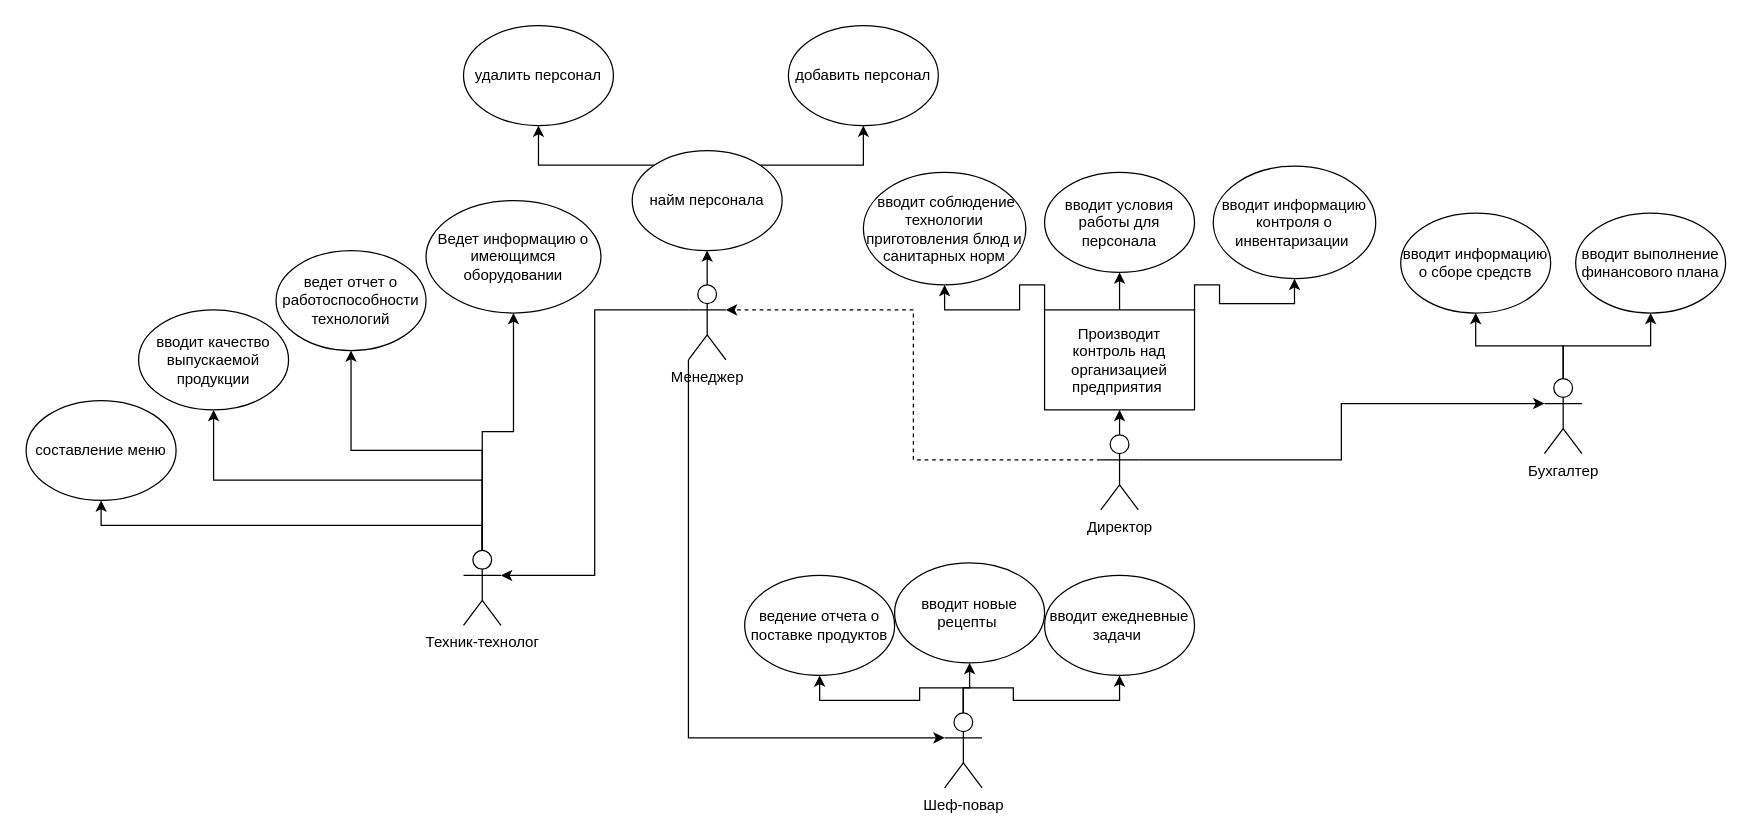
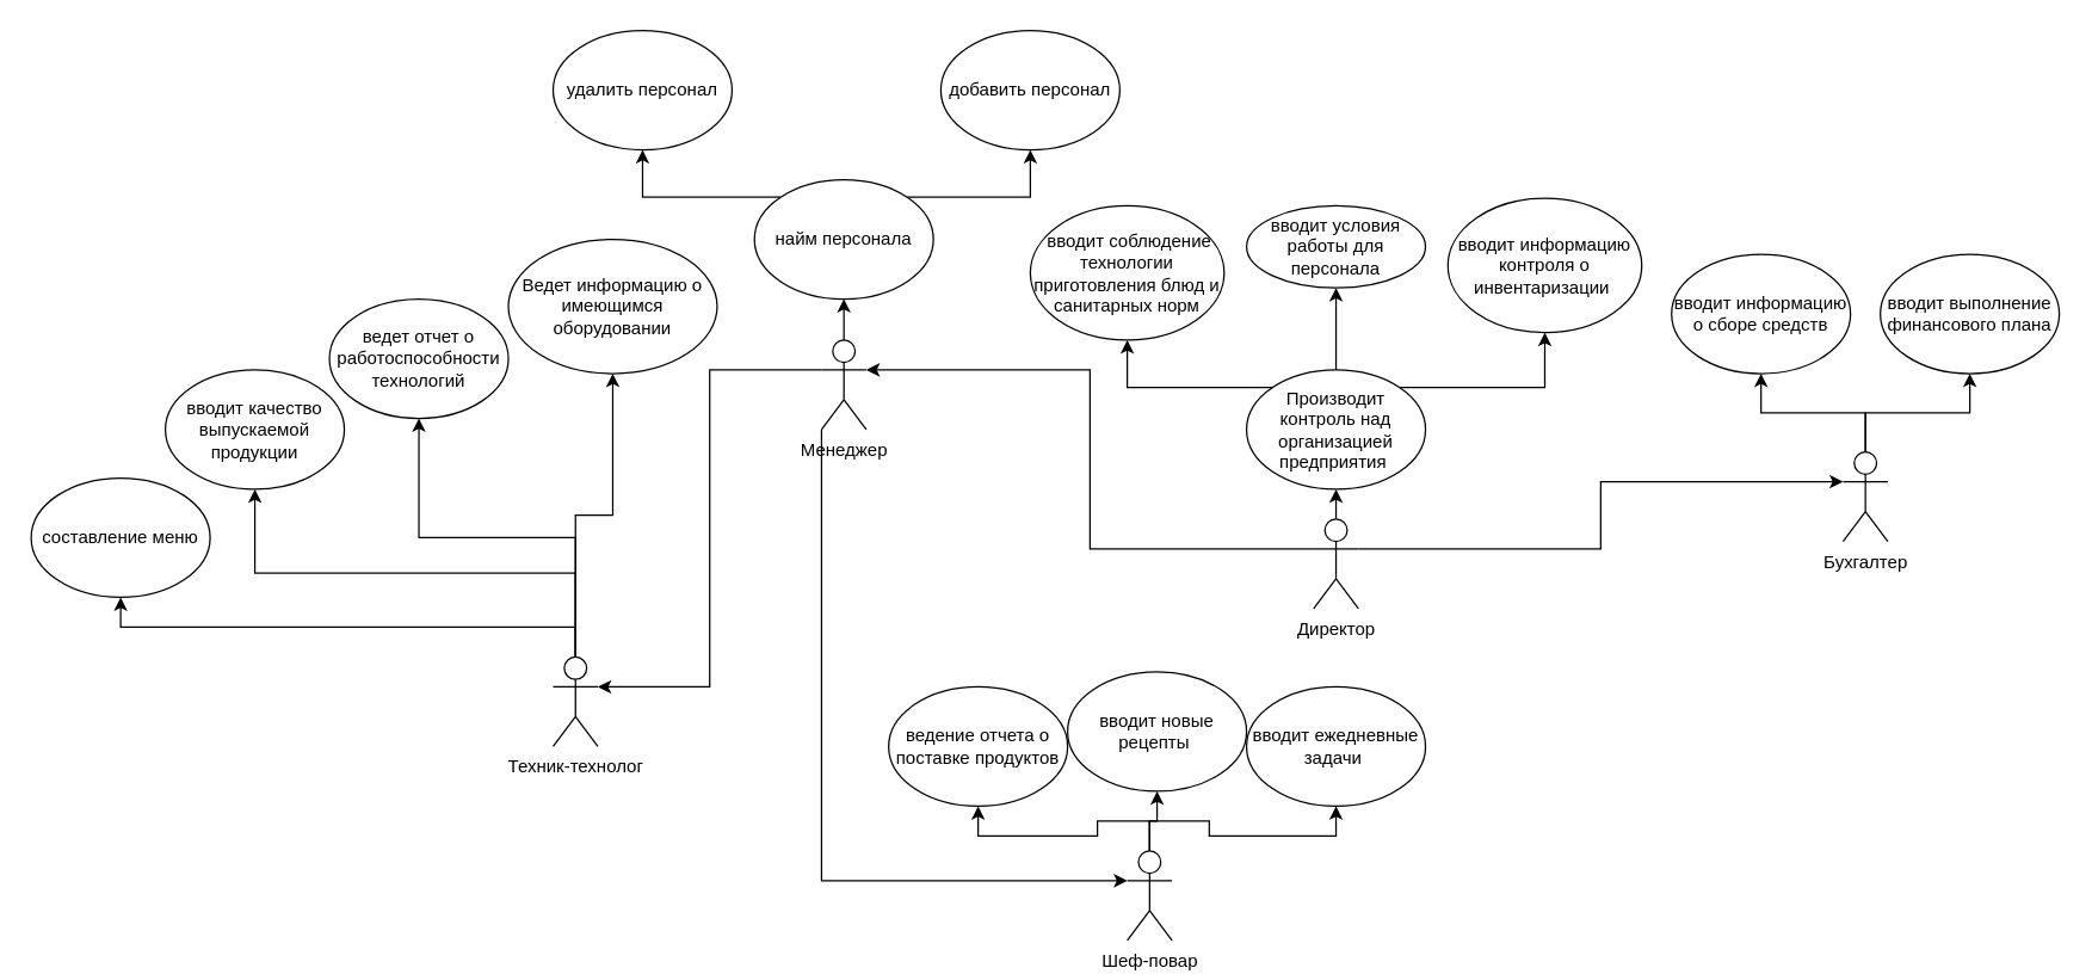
  <mxCell id="0" />
  <mxCell id="1" parent="0" />
  <mxCell id="2" style="edgeStyle=orthogonalEdgeStyle;rounded=0;orthogonalLoop=1;jettySize=auto;html=1;exitX=0.5;exitY=0;exitDx=0;exitDy=0;exitPerimeter=0;entryX=0.5;entryY=1;entryDx=0;entryDy=0;" parent="1" source="5" target="8" edge="1"><mxGeometry relative="1" as="geometry"><mxPoint x="565" y="190" as="targetPoint" /></mxGeometry></mxCell>
  <mxCell id="3" style="edgeStyle=orthogonalEdgeStyle;rounded=0;orthogonalLoop=1;jettySize=auto;html=1;exitX=0;exitY=0.333;exitDx=0;exitDy=0;exitPerimeter=0;entryX=1;entryY=0.333;entryDx=0;entryDy=0;entryPerimeter=0;" parent="1" source="5" target="31" edge="1"><mxGeometry relative="1" as="geometry" /></mxCell>
  <mxCell id="4" style="edgeStyle=orthogonalEdgeStyle;rounded=0;orthogonalLoop=1;jettySize=auto;html=1;exitX=0;exitY=1;exitDx=0;exitDy=0;exitPerimeter=0;entryX=0;entryY=0.333;entryDx=0;entryDy=0;entryPerimeter=0;" parent="1" source="5" target="38" edge="1"><mxGeometry relative="1" as="geometry" /></mxCell>
  <mxCell id="5" value="Менеджер" style="shape=umlActor;verticalLabelPosition=bottom;verticalAlign=top;html=1;outlineConnect=0;" parent="1" vertex="1"><mxGeometry x="550" y="227.5" width="30" height="60" as="geometry" /></mxCell>
  <mxCell id="6" style="edgeStyle=orthogonalEdgeStyle;rounded=0;orthogonalLoop=1;jettySize=auto;html=1;exitX=1;exitY=0;exitDx=0;exitDy=0;entryX=0.5;entryY=1;entryDx=0;entryDy=0;" parent="1" source="8" target="9" edge="1"><mxGeometry relative="1" as="geometry" /></mxCell>
  <mxCell id="7" style="edgeStyle=orthogonalEdgeStyle;rounded=0;orthogonalLoop=1;jettySize=auto;html=1;exitX=0;exitY=0;exitDx=0;exitDy=0;entryX=0.5;entryY=1;entryDx=0;entryDy=0;" parent="1" source="8" target="10" edge="1"><mxGeometry relative="1" as="geometry"><mxPoint x="410" y="80" as="targetPoint" /></mxGeometry></mxCell>
  <mxCell id="8" value="найм персонала" style="ellipse;whiteSpace=wrap;html=1;" parent="1" vertex="1"><mxGeometry x="505" y="120" width="120" height="80" as="geometry" /></mxCell>
  <mxCell id="9" value="добавить персонал" style="ellipse;whiteSpace=wrap;html=1;" parent="1" vertex="1"><mxGeometry x="630" y="20" width="120" height="80" as="geometry" /></mxCell>
  <mxCell id="10" value="удалить персонал" style="ellipse;whiteSpace=wrap;html=1;" parent="1" vertex="1"><mxGeometry x="370" y="20" width="120" height="80" as="geometry" /></mxCell>
  <mxCell id="11" style="edgeStyle=orthogonalEdgeStyle;rounded=0;orthogonalLoop=1;jettySize=auto;html=1;exitX=0.5;exitY=0;exitDx=0;exitDy=0;exitPerimeter=0;entryX=0.5;entryY=1;entryDx=0;entryDy=0;" parent="1" source="14" target="18" edge="1"><mxGeometry relative="1" as="geometry" /></mxCell>
- <mxCell id="12" style="edgeStyle=orthogonalEdgeStyle;rounded=0;orthogonalLoop=1;jettySize=auto;html=1;exitX=0;exitY=0.333;exitDx=0;exitDy=0;exitPerimeter=0;entryX=1;entryY=0.333;entryDx=0;entryDy=0;entryPerimeter=0;dashed=1;" parent="1" source="14" target="5" edge="1"><mxGeometry relative="1" as="geometry" /></mxCell>
+ <mxCell id="12" style="edgeStyle=orthogonalEdgeStyle;rounded=0;orthogonalLoop=1;jettySize=auto;html=1;exitX=0;exitY=0.333;exitDx=0;exitDy=0;exitPerimeter=0;entryX=1;entryY=0.333;entryDx=0;entryDy=0;entryPerimeter=0;" parent="1" source="14" target="5" edge="1"><mxGeometry relative="1" as="geometry" /></mxCell>
  <mxCell id="13" style="edgeStyle=orthogonalEdgeStyle;rounded=0;orthogonalLoop=1;jettySize=auto;html=1;exitX=1;exitY=0.333;exitDx=0;exitDy=0;exitPerimeter=0;entryX=0;entryY=0.333;entryDx=0;entryDy=0;entryPerimeter=0;" parent="1" source="14" target="24" edge="1"><mxGeometry relative="1" as="geometry" /></mxCell>
  <mxCell id="14" value="Директор" style="shape=umlActor;verticalLabelPosition=bottom;verticalAlign=top;html=1;outlineConnect=0;" parent="1" vertex="1"><mxGeometry x="880" y="347.5" width="30" height="60" as="geometry" /></mxCell>
  <mxCell id="15" style="edgeStyle=orthogonalEdgeStyle;rounded=0;orthogonalLoop=1;jettySize=auto;html=1;exitX=0;exitY=0;exitDx=0;exitDy=0;entryX=0.5;entryY=1;entryDx=0;entryDy=0;" parent="1" source="18" target="19" edge="1"><mxGeometry relative="1" as="geometry" /></mxCell>
  <mxCell id="16" style="edgeStyle=orthogonalEdgeStyle;rounded=0;orthogonalLoop=1;jettySize=auto;html=1;exitX=0.5;exitY=0;exitDx=0;exitDy=0;entryX=0.5;entryY=1;entryDx=0;entryDy=0;" parent="1" source="18" target="20" edge="1"><mxGeometry relative="1" as="geometry"><mxPoint x="895" y="187.5" as="targetPoint" /></mxGeometry></mxCell>
  <mxCell id="17" style="edgeStyle=orthogonalEdgeStyle;rounded=0;orthogonalLoop=1;jettySize=auto;html=1;exitX=1;exitY=0;exitDx=0;exitDy=0;entryX=0.5;entryY=1;entryDx=0;entryDy=0;" parent="1" source="18" target="21" edge="1"><mxGeometry relative="1" as="geometry" /></mxCell>
- <mxCell id="18" value="Производит контроль над организацией предприятия&amp;nbsp;" style="whiteSpace=wrap;html=1;rounded=0;" parent="1" vertex="1"><mxGeometry x="835" y="247.5" width="120" height="80" as="geometry" /></mxCell>
+ <mxCell id="18" value="Производит контроль над организацией предприятия&amp;nbsp;" style="ellipse;whiteSpace=wrap;html=1;" parent="1" vertex="1"><mxGeometry x="835" y="247.5" width="120" height="80" as="geometry" /></mxCell>
  <mxCell id="19" value="&amp;nbsp;вводит соблюдение технологии приготовления блюд и санитарных норм" style="ellipse;whiteSpace=wrap;html=1;" parent="1" vertex="1"><mxGeometry x="690" y="137.5" width="130" height="90" as="geometry" /></mxCell>
- <mxCell id="20" value="вводит условия работы для персонала" style="ellipse;whiteSpace=wrap;html=1;" parent="1" vertex="1"><mxGeometry x="835" y="137.5" width="120" height="80" as="geometry" /></mxCell>
+ <mxCell id="20" value="вводит условия работы для персонала" style="ellipse;whiteSpace=wrap;html=1;" parent="1" vertex="1"><mxGeometry x="835" y="137.5" width="120" height="55" as="geometry" /></mxCell>
  <mxCell id="21" value="вводит информацию контроля о инвентаризации&amp;nbsp;" style="ellipse;whiteSpace=wrap;html=1;" parent="1" vertex="1"><mxGeometry x="970" y="132.5" width="130" height="90" as="geometry" /></mxCell>
  <mxCell id="22" style="edgeStyle=orthogonalEdgeStyle;rounded=0;orthogonalLoop=1;jettySize=auto;html=1;exitX=0.5;exitY=0;exitDx=0;exitDy=0;exitPerimeter=0;entryX=0.5;entryY=1;entryDx=0;entryDy=0;" parent="1" source="24" target="25" edge="1"><mxGeometry relative="1" as="geometry" /></mxCell>
  <mxCell id="23" style="edgeStyle=orthogonalEdgeStyle;rounded=0;orthogonalLoop=1;jettySize=auto;html=1;exitX=0.5;exitY=0;exitDx=0;exitDy=0;exitPerimeter=0;entryX=0.5;entryY=1;entryDx=0;entryDy=0;" parent="1" source="24" target="26" edge="1"><mxGeometry relative="1" as="geometry" /></mxCell>
  <mxCell id="24" value="Бухгалтер" style="shape=umlActor;verticalLabelPosition=bottom;verticalAlign=top;html=1;outlineConnect=0;" parent="1" vertex="1"><mxGeometry x="1235" y="302.5" width="30" height="60" as="geometry" /></mxCell>
  <mxCell id="25" value="вводит информацию о сборе средств" style="ellipse;whiteSpace=wrap;html=1;" parent="1" vertex="1"><mxGeometry x="1120" y="170" width="120" height="80" as="geometry" /></mxCell>
  <mxCell id="26" value="вводит выполнение финансового плана" style="ellipse;whiteSpace=wrap;html=1;" parent="1" vertex="1"><mxGeometry x="1260" y="170" width="120" height="80" as="geometry" /></mxCell>
  <mxCell id="27" style="edgeStyle=orthogonalEdgeStyle;rounded=0;orthogonalLoop=1;jettySize=auto;html=1;exitX=0.5;exitY=0;exitDx=0;exitDy=0;exitPerimeter=0;entryX=0.5;entryY=1;entryDx=0;entryDy=0;" parent="1" source="31" target="32" edge="1"><mxGeometry relative="1" as="geometry"><mxPoint x="400" y="190" as="targetPoint" /></mxGeometry></mxCell>
  <mxCell id="28" style="edgeStyle=orthogonalEdgeStyle;rounded=0;orthogonalLoop=1;jettySize=auto;html=1;exitX=0.5;exitY=0;exitDx=0;exitDy=0;exitPerimeter=0;entryX=0.5;entryY=1;entryDx=0;entryDy=0;" parent="1" source="31" target="33" edge="1"><mxGeometry relative="1" as="geometry"><mxPoint x="450" y="210" as="targetPoint" /></mxGeometry></mxCell>
  <mxCell id="29" style="edgeStyle=orthogonalEdgeStyle;rounded=0;orthogonalLoop=1;jettySize=auto;html=1;entryX=0.5;entryY=1;entryDx=0;entryDy=0;exitX=0.5;exitY=0;exitDx=0;exitDy=0;exitPerimeter=0;" parent="1" source="31" target="34" edge="1"><mxGeometry relative="1" as="geometry"><mxPoint x="420" y="340" as="targetPoint" /><mxPoint x="430" y="310" as="sourcePoint" /></mxGeometry></mxCell>
  <mxCell id="30" style="edgeStyle=orthogonalEdgeStyle;rounded=0;orthogonalLoop=1;jettySize=auto;html=1;exitX=0.5;exitY=0;exitDx=0;exitDy=0;exitPerimeter=0;entryX=0.5;entryY=1;entryDx=0;entryDy=0;" edge="1" parent="1" source="31" target="42"><mxGeometry relative="1" as="geometry" /></mxCell>
  <mxCell id="31" value="Техник-технолог" style="shape=umlActor;verticalLabelPosition=bottom;verticalAlign=top;html=1;outlineConnect=0;" parent="1" vertex="1"><mxGeometry x="370" y="440" width="30" height="60" as="geometry" /></mxCell>
  <mxCell id="32" value="вводит качество выпускаемой продукции" style="ellipse;whiteSpace=wrap;html=1;" parent="1" vertex="1"><mxGeometry x="110" y="247.5" width="120" height="80" as="geometry" /></mxCell>
  <mxCell id="33" value="составление меню" style="ellipse;whiteSpace=wrap;html=1;" parent="1" vertex="1"><mxGeometry x="20" y="320" width="120" height="80" as="geometry" /></mxCell>
  <mxCell id="34" value="ведет отчет о работоспособности технологий" style="ellipse;whiteSpace=wrap;html=1;" parent="1" vertex="1"><mxGeometry x="220" y="200" width="120" height="80" as="geometry" /></mxCell>
  <mxCell id="35" style="edgeStyle=orthogonalEdgeStyle;rounded=0;orthogonalLoop=1;jettySize=auto;html=1;exitX=0.5;exitY=0;exitDx=0;exitDy=0;exitPerimeter=0;entryX=0.5;entryY=1;entryDx=0;entryDy=0;" parent="1" source="38" target="39" edge="1"><mxGeometry relative="1" as="geometry" /></mxCell>
  <mxCell id="36" style="edgeStyle=orthogonalEdgeStyle;rounded=0;orthogonalLoop=1;jettySize=auto;html=1;exitX=0.5;exitY=0;exitDx=0;exitDy=0;exitPerimeter=0;entryX=0.5;entryY=1;entryDx=0;entryDy=0;" parent="1" source="38" target="40" edge="1"><mxGeometry relative="1" as="geometry"><mxPoint x="710" y="530" as="targetPoint" /></mxGeometry></mxCell>
  <mxCell id="37" style="edgeStyle=orthogonalEdgeStyle;rounded=0;orthogonalLoop=1;jettySize=auto;html=1;exitX=0.5;exitY=0;exitDx=0;exitDy=0;exitPerimeter=0;entryX=0.5;entryY=1;entryDx=0;entryDy=0;" parent="1" source="38" target="41" edge="1"><mxGeometry relative="1" as="geometry"><mxPoint x="830" y="530" as="targetPoint" /></mxGeometry></mxCell>
  <mxCell id="38" value="Шеф-повар" style="shape=umlActor;verticalLabelPosition=bottom;verticalAlign=top;html=1;outlineConnect=0;" parent="1" vertex="1"><mxGeometry x="755" y="570" width="30" height="60" as="geometry" /></mxCell>
  <mxCell id="39" value="ведение отчета о поставке продуктов" style="ellipse;whiteSpace=wrap;html=1;" parent="1" vertex="1"><mxGeometry x="595" y="460" width="120" height="80" as="geometry" /></mxCell>
  <mxCell id="40" value="вводит новые рецепты&amp;nbsp;" style="ellipse;whiteSpace=wrap;html=1;" parent="1" vertex="1"><mxGeometry x="715" y="450" width="120" height="80" as="geometry" /></mxCell>
  <mxCell id="41" value="вводит ежедневные задачи&amp;nbsp;" style="ellipse;whiteSpace=wrap;html=1;" parent="1" vertex="1"><mxGeometry x="835" y="460" width="120" height="80" as="geometry" /></mxCell>
  <mxCell id="42" value="Ведет информацию о имеющимся оборудовании" style="ellipse;whiteSpace=wrap;html=1;" vertex="1" parent="1"><mxGeometry x="340" y="160" width="140" height="90" as="geometry" /></mxCell>
